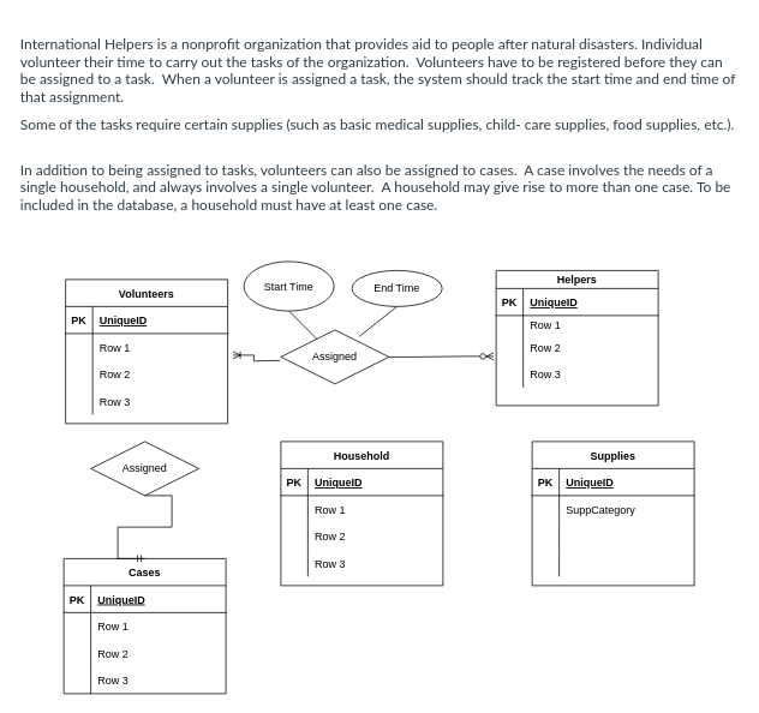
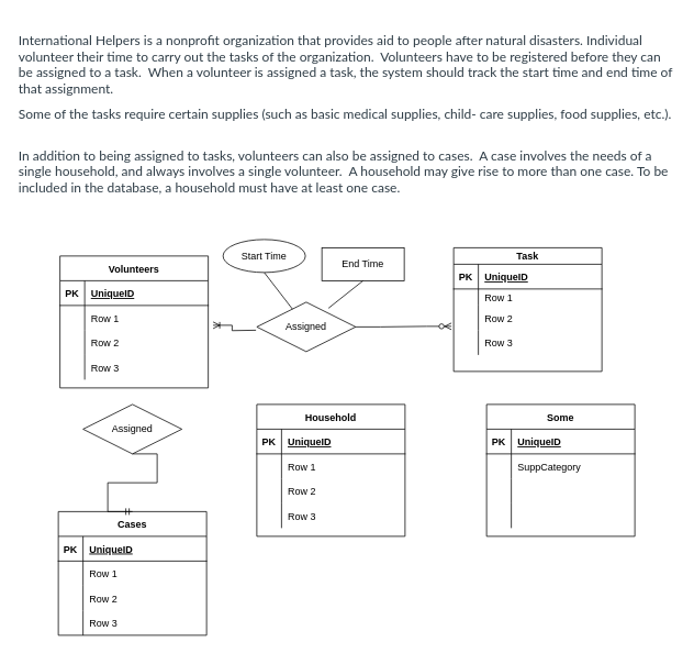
  <mxCell id="0" />
  <mxCell id="1" parent="0" />
  <mxCell id="2" value="&lt;p style=&quot;margin: 12px 0px; color: rgb(45, 59, 69); font-family: &amp;quot;Lato Extended&amp;quot;, Lato, &amp;quot;Helvetica Neue&amp;quot;, Helvetica, Arial, sans-serif; font-size: 16px; font-style: normal; font-variant-ligatures: normal; font-variant-caps: normal; font-weight: 400; letter-spacing: normal; orphans: 2; text-align: start; text-indent: 0px; text-transform: none; widows: 2; word-spacing: 0px; -webkit-text-stroke-width: 0px; background-color: rgb(255, 255, 255); text-decoration-thickness: initial; text-decoration-style: initial; text-decoration-color: initial;&quot;&gt;&lt;span&gt;International Helpers is a nonprofit organization that provides aid to people after natural disasters. Individual volunteer their time to carry out the tasks of the organization. &amp;nbsp;Volunteers have to be registered before&amp;nbsp;they can be assigned to a task. &amp;nbsp;When a volunteer is assigned a task, the system should track the start time and end time of that assignment.&amp;nbsp;&lt;/span&gt;&lt;/p&gt;&lt;p style=&quot;margin: 12px 0px; color: rgb(45, 59, 69); font-family: &amp;quot;Lato Extended&amp;quot;, Lato, &amp;quot;Helvetica Neue&amp;quot;, Helvetica, Arial, sans-serif; font-size: 16px; font-style: normal; font-variant-ligatures: normal; font-variant-caps: normal; font-weight: 400; letter-spacing: normal; orphans: 2; text-align: start; text-indent: 0px; text-transform: none; widows: 2; word-spacing: 0px; -webkit-text-stroke-width: 0px; background-color: rgb(255, 255, 255); text-decoration-thickness: initial; text-decoration-style: initial; text-decoration-color: initial;&quot;&gt;&lt;span&gt;Some of the tasks require certain supplies (such as basic medical supplies, child- care supplies, food supplies, etc.). &amp;nbsp;&lt;/span&gt;&lt;/p&gt;&lt;p style=&quot;margin: 12px 0px; color: rgb(45, 59, 69); font-family: &amp;quot;Lato Extended&amp;quot;, Lato, &amp;quot;Helvetica Neue&amp;quot;, Helvetica, Arial, sans-serif; font-size: 16px; font-style: normal; font-variant-ligatures: normal; font-variant-caps: normal; font-weight: 400; letter-spacing: normal; orphans: 2; text-align: start; text-indent: 0px; text-transform: none; widows: 2; word-spacing: 0px; -webkit-text-stroke-width: 0px; background-color: rgb(255, 255, 255); text-decoration-thickness: initial; text-decoration-style: initial; text-decoration-color: initial;&quot;&gt;&lt;span&gt;In addition to being assigned to tasks, volunteers can also be assigned to cases. &amp;nbsp;&lt;/span&gt;&lt;span&gt;A case involves the needs of a single household, and always involves a single volunteer. &amp;nbsp;A household may give rise to more than one case. To be included in the database, a household must have at least one case.&lt;/span&gt;&lt;/p&gt;" style="text;whiteSpace=wrap;html=1;" parent="1" vertex="1"><mxGeometry x="20" y="20" width="800" height="110" as="geometry" /></mxCell>
  <mxCell id="3" value="Volunteers" style="shape=table;startSize=30;container=1;collapsible=1;childLayout=tableLayout;fixedRows=1;rowLines=0;fontStyle=1;align=center;resizeLast=1;" parent="1" vertex="1"><mxGeometry x="72" y="310" width="180" height="160" as="geometry" /></mxCell>
  <mxCell id="4" value="" style="shape=tableRow;horizontal=0;startSize=0;swimlaneHead=0;swimlaneBody=0;fillColor=none;collapsible=0;dropTarget=0;points=[[0,0.5],[1,0.5]];portConstraint=eastwest;top=0;left=0;right=0;bottom=1;" parent="3" vertex="1"><mxGeometry y="30" width="180" height="30" as="geometry" /></mxCell>
  <mxCell id="5" value="PK" style="shape=partialRectangle;connectable=0;fillColor=none;top=0;left=0;bottom=0;right=0;fontStyle=1;overflow=hidden;" parent="4" vertex="1"><mxGeometry width="30" height="30" as="geometry"><mxRectangle width="30" height="30" as="alternateBounds" /></mxGeometry></mxCell>
  <mxCell id="6" value="UniqueID" style="shape=partialRectangle;connectable=0;fillColor=none;top=0;left=0;bottom=0;right=0;align=left;spacingLeft=6;fontStyle=5;overflow=hidden;" parent="4" vertex="1"><mxGeometry x="30" width="150" height="30" as="geometry"><mxRectangle width="150" height="30" as="alternateBounds" /></mxGeometry></mxCell>
  <mxCell id="7" value="" style="shape=tableRow;horizontal=0;startSize=0;swimlaneHead=0;swimlaneBody=0;fillColor=none;collapsible=0;dropTarget=0;points=[[0,0.5],[1,0.5]];portConstraint=eastwest;top=0;left=0;right=0;bottom=0;" parent="3" vertex="1"><mxGeometry y="60" width="180" height="30" as="geometry" /></mxCell>
  <mxCell id="8" value="" style="shape=partialRectangle;connectable=0;fillColor=none;top=0;left=0;bottom=0;right=0;editable=1;overflow=hidden;" parent="7" vertex="1"><mxGeometry width="30" height="30" as="geometry"><mxRectangle width="30" height="30" as="alternateBounds" /></mxGeometry></mxCell>
  <mxCell id="9" value="Row 1" style="shape=partialRectangle;connectable=0;fillColor=none;top=0;left=0;bottom=0;right=0;align=left;spacingLeft=6;overflow=hidden;" parent="7" vertex="1"><mxGeometry x="30" width="150" height="30" as="geometry"><mxRectangle width="150" height="30" as="alternateBounds" /></mxGeometry></mxCell>
  <mxCell id="10" value="" style="shape=tableRow;horizontal=0;startSize=0;swimlaneHead=0;swimlaneBody=0;fillColor=none;collapsible=0;dropTarget=0;points=[[0,0.5],[1,0.5]];portConstraint=eastwest;top=0;left=0;right=0;bottom=0;" parent="3" vertex="1"><mxGeometry y="90" width="180" height="30" as="geometry" /></mxCell>
  <mxCell id="11" value="" style="shape=partialRectangle;connectable=0;fillColor=none;top=0;left=0;bottom=0;right=0;editable=1;overflow=hidden;" parent="10" vertex="1"><mxGeometry width="30" height="30" as="geometry"><mxRectangle width="30" height="30" as="alternateBounds" /></mxGeometry></mxCell>
  <mxCell id="12" value="Row 2" style="shape=partialRectangle;connectable=0;fillColor=none;top=0;left=0;bottom=0;right=0;align=left;spacingLeft=6;overflow=hidden;" parent="10" vertex="1"><mxGeometry x="30" width="150" height="30" as="geometry"><mxRectangle width="150" height="30" as="alternateBounds" /></mxGeometry></mxCell>
  <mxCell id="13" value="" style="shape=tableRow;horizontal=0;startSize=0;swimlaneHead=0;swimlaneBody=0;fillColor=none;collapsible=0;dropTarget=0;points=[[0,0.5],[1,0.5]];portConstraint=eastwest;top=0;left=0;right=0;bottom=0;" parent="3" vertex="1"><mxGeometry y="120" width="180" height="30" as="geometry" /></mxCell>
  <mxCell id="14" value="" style="shape=partialRectangle;connectable=0;fillColor=none;top=0;left=0;bottom=0;right=0;editable=1;overflow=hidden;" parent="13" vertex="1"><mxGeometry width="30" height="30" as="geometry"><mxRectangle width="30" height="30" as="alternateBounds" /></mxGeometry></mxCell>
  <mxCell id="15" value="Row 3" style="shape=partialRectangle;connectable=0;fillColor=none;top=0;left=0;bottom=0;right=0;align=left;spacingLeft=6;overflow=hidden;" parent="13" vertex="1"><mxGeometry x="30" width="150" height="30" as="geometry"><mxRectangle width="150" height="30" as="alternateBounds" /></mxGeometry></mxCell>
- <mxCell id="16" value="Helpers" style="shape=table;startSize=20;container=1;collapsible=1;childLayout=tableLayout;fixedRows=1;rowLines=0;fontStyle=1;align=center;resizeLast=1;" parent="1" vertex="1"><mxGeometry x="550" y="300" width="180" height="150" as="geometry" /></mxCell>
+ <mxCell id="16" value="Task" style="shape=table;startSize=20;container=1;collapsible=1;childLayout=tableLayout;fixedRows=1;rowLines=0;fontStyle=1;align=center;resizeLast=1;" parent="1" vertex="1"><mxGeometry x="550" y="300" width="180" height="150" as="geometry" /></mxCell>
  <mxCell id="17" value="" style="shape=tableRow;horizontal=0;startSize=0;swimlaneHead=0;swimlaneBody=0;fillColor=none;collapsible=0;dropTarget=0;points=[[0,0.5],[1,0.5]];portConstraint=eastwest;top=0;left=0;right=0;bottom=1;" parent="16" vertex="1"><mxGeometry y="20" width="180" height="30" as="geometry" /></mxCell>
  <mxCell id="18" value="PK" style="shape=partialRectangle;connectable=0;fillColor=none;top=0;left=0;bottom=0;right=0;fontStyle=1;overflow=hidden;" parent="17" vertex="1"><mxGeometry width="30" height="30" as="geometry"><mxRectangle width="30" height="30" as="alternateBounds" /></mxGeometry></mxCell>
  <mxCell id="19" value="UniqueID" style="shape=partialRectangle;connectable=0;fillColor=none;top=0;left=0;bottom=0;right=0;align=left;spacingLeft=6;fontStyle=5;overflow=hidden;" parent="17" vertex="1"><mxGeometry x="30" width="150" height="30" as="geometry"><mxRectangle width="150" height="30" as="alternateBounds" /></mxGeometry></mxCell>
  <mxCell id="20" value="" style="shape=tableRow;horizontal=0;startSize=0;swimlaneHead=0;swimlaneBody=0;fillColor=none;collapsible=0;dropTarget=0;points=[[0,0.5],[1,0.5]];portConstraint=eastwest;top=0;left=0;right=0;bottom=0;" parent="16" vertex="1"><mxGeometry y="50" width="180" height="20" as="geometry" /></mxCell>
  <mxCell id="21" value="" style="shape=partialRectangle;connectable=0;fillColor=none;top=0;left=0;bottom=0;right=0;editable=1;overflow=hidden;" parent="20" vertex="1"><mxGeometry width="30" height="20" as="geometry"><mxRectangle width="30" height="20" as="alternateBounds" /></mxGeometry></mxCell>
  <mxCell id="22" value="Row 1" style="shape=partialRectangle;connectable=0;fillColor=none;top=0;left=0;bottom=0;right=0;align=left;spacingLeft=6;overflow=hidden;" parent="20" vertex="1"><mxGeometry x="30" width="150" height="20" as="geometry"><mxRectangle width="150" height="20" as="alternateBounds" /></mxGeometry></mxCell>
  <mxCell id="23" value="" style="shape=tableRow;horizontal=0;startSize=0;swimlaneHead=0;swimlaneBody=0;fillColor=none;collapsible=0;dropTarget=0;points=[[0,0.5],[1,0.5]];portConstraint=eastwest;top=0;left=0;right=0;bottom=0;" parent="16" vertex="1"><mxGeometry y="70" width="180" height="30" as="geometry" /></mxCell>
  <mxCell id="24" value="" style="shape=partialRectangle;connectable=0;fillColor=none;top=0;left=0;bottom=0;right=0;editable=1;overflow=hidden;" parent="23" vertex="1"><mxGeometry width="30" height="30" as="geometry"><mxRectangle width="30" height="30" as="alternateBounds" /></mxGeometry></mxCell>
  <mxCell id="25" value="Row 2" style="shape=partialRectangle;connectable=0;fillColor=none;top=0;left=0;bottom=0;right=0;align=left;spacingLeft=6;overflow=hidden;" parent="23" vertex="1"><mxGeometry x="30" width="150" height="30" as="geometry"><mxRectangle width="150" height="30" as="alternateBounds" /></mxGeometry></mxCell>
  <mxCell id="26" value="" style="shape=tableRow;horizontal=0;startSize=0;swimlaneHead=0;swimlaneBody=0;fillColor=none;collapsible=0;dropTarget=0;points=[[0,0.5],[1,0.5]];portConstraint=eastwest;top=0;left=0;right=0;bottom=0;" parent="16" vertex="1"><mxGeometry y="100" width="180" height="30" as="geometry" /></mxCell>
  <mxCell id="27" value="" style="shape=partialRectangle;connectable=0;fillColor=none;top=0;left=0;bottom=0;right=0;editable=1;overflow=hidden;" parent="26" vertex="1"><mxGeometry width="30" height="30" as="geometry"><mxRectangle width="30" height="30" as="alternateBounds" /></mxGeometry></mxCell>
  <mxCell id="28" value="Row 3" style="shape=partialRectangle;connectable=0;fillColor=none;top=0;left=0;bottom=0;right=0;align=left;spacingLeft=6;overflow=hidden;" parent="26" vertex="1"><mxGeometry x="30" width="150" height="30" as="geometry"><mxRectangle width="150" height="30" as="alternateBounds" /></mxGeometry></mxCell>
  <mxCell id="29" value="Assigned" style="shape=rhombus;perimeter=rhombusPerimeter;whiteSpace=wrap;html=1;align=center;" parent="1" vertex="1"><mxGeometry x="311" y="366" width="120" height="60" as="geometry" /></mxCell>
- <mxCell id="30" value="Start Time" style="ellipse;whiteSpace=wrap;html=1;align=center;" parent="1" vertex="1"><mxGeometry x="270" y="290" width="100" height="55" as="geometry" /></mxCell>
- <mxCell id="31" value="End Time" style="ellipse;whiteSpace=wrap;html=1;align=center;" parent="1" vertex="1"><mxGeometry x="390" y="300" width="100" height="40" as="geometry" /></mxCell>
+ <mxCell id="30" value="Start Time" style="ellipse;whiteSpace=wrap;html=1;align=center;" parent="1" vertex="1"><mxGeometry x="270" y="290" width="100" height="40" as="geometry" /></mxCell>
+ <mxCell id="31" value="End Time" style="whiteSpace=wrap;html=1;align=center;rounded=0;" parent="1" vertex="1"><mxGeometry x="390" y="300" width="100" height="40" as="geometry" /></mxCell>
  <mxCell id="32" value="" style="endArrow=none;html=1;rounded=0;exitX=0.5;exitY=1;exitDx=0;exitDy=0;" parent="1" source="30" target="29" edge="1"><mxGeometry relative="1" as="geometry"><mxPoint x="280" y="350" as="sourcePoint" /><mxPoint x="440" y="350" as="targetPoint" /></mxGeometry></mxCell>
  <mxCell id="33" value="" style="endArrow=none;html=1;rounded=0;exitX=0.5;exitY=1;exitDx=0;exitDy=0;entryX=0.725;entryY=0.122;entryDx=0;entryDy=0;entryPerimeter=0;" parent="1" source="31" target="29" edge="1"><mxGeometry relative="1" as="geometry"><mxPoint x="410" y="360" as="sourcePoint" /><mxPoint x="570" y="360" as="targetPoint" /></mxGeometry></mxCell>
- <mxCell id="34" value="Supplies" style="shape=table;startSize=30;container=1;collapsible=1;childLayout=tableLayout;fixedRows=1;rowLines=0;fontStyle=1;align=center;resizeLast=1;" parent="1" vertex="1"><mxGeometry x="590" y="490" width="180" height="160" as="geometry" /></mxCell>
+ <mxCell id="34" value="Some" style="shape=table;startSize=30;container=1;collapsible=1;childLayout=tableLayout;fixedRows=1;rowLines=0;fontStyle=1;align=center;resizeLast=1;" parent="1" vertex="1"><mxGeometry x="590" y="490" width="180" height="160" as="geometry" /></mxCell>
  <mxCell id="35" value="" style="shape=tableRow;horizontal=0;startSize=0;swimlaneHead=0;swimlaneBody=0;fillColor=none;collapsible=0;dropTarget=0;points=[[0,0.5],[1,0.5]];portConstraint=eastwest;top=0;left=0;right=0;bottom=1;" parent="34" vertex="1"><mxGeometry y="30" width="180" height="30" as="geometry" /></mxCell>
  <mxCell id="36" value="PK" style="shape=partialRectangle;connectable=0;fillColor=none;top=0;left=0;bottom=0;right=0;fontStyle=1;overflow=hidden;" parent="35" vertex="1"><mxGeometry width="30" height="30" as="geometry"><mxRectangle width="30" height="30" as="alternateBounds" /></mxGeometry></mxCell>
  <mxCell id="37" value="UniqueID" style="shape=partialRectangle;connectable=0;fillColor=none;top=0;left=0;bottom=0;right=0;align=left;spacingLeft=6;fontStyle=5;overflow=hidden;" parent="35" vertex="1"><mxGeometry x="30" width="150" height="30" as="geometry"><mxRectangle width="150" height="30" as="alternateBounds" /></mxGeometry></mxCell>
  <mxCell id="38" value="" style="shape=tableRow;horizontal=0;startSize=0;swimlaneHead=0;swimlaneBody=0;fillColor=none;collapsible=0;dropTarget=0;points=[[0,0.5],[1,0.5]];portConstraint=eastwest;top=0;left=0;right=0;bottom=0;" parent="34" vertex="1"><mxGeometry y="60" width="180" height="30" as="geometry" /></mxCell>
  <mxCell id="39" value="" style="shape=partialRectangle;connectable=0;fillColor=none;top=0;left=0;bottom=0;right=0;editable=1;overflow=hidden;" parent="38" vertex="1"><mxGeometry width="30" height="30" as="geometry"><mxRectangle width="30" height="30" as="alternateBounds" /></mxGeometry></mxCell>
  <mxCell id="40" value="SuppCategory" style="shape=partialRectangle;connectable=0;fillColor=none;top=0;left=0;bottom=0;right=0;align=left;spacingLeft=6;overflow=hidden;" parent="38" vertex="1"><mxGeometry x="30" width="150" height="30" as="geometry"><mxRectangle width="150" height="30" as="alternateBounds" /></mxGeometry></mxCell>
  <mxCell id="41" value="" style="shape=tableRow;horizontal=0;startSize=0;swimlaneHead=0;swimlaneBody=0;fillColor=none;collapsible=0;dropTarget=0;points=[[0,0.5],[1,0.5]];portConstraint=eastwest;top=0;left=0;right=0;bottom=0;" parent="34" vertex="1"><mxGeometry y="90" width="180" height="30" as="geometry" /></mxCell>
  <mxCell id="42" value="" style="shape=partialRectangle;connectable=0;fillColor=none;top=0;left=0;bottom=0;right=0;editable=1;overflow=hidden;" parent="41" vertex="1"><mxGeometry width="30" height="30" as="geometry"><mxRectangle width="30" height="30" as="alternateBounds" /></mxGeometry></mxCell>
  <mxCell id="43" value="" style="shape=partialRectangle;connectable=0;fillColor=none;top=0;left=0;bottom=0;right=0;align=left;spacingLeft=6;overflow=hidden;" parent="41" vertex="1"><mxGeometry x="30" width="150" height="30" as="geometry"><mxRectangle width="150" height="30" as="alternateBounds" /></mxGeometry></mxCell>
  <mxCell id="44" value="" style="shape=tableRow;horizontal=0;startSize=0;swimlaneHead=0;swimlaneBody=0;fillColor=none;collapsible=0;dropTarget=0;points=[[0,0.5],[1,0.5]];portConstraint=eastwest;top=0;left=0;right=0;bottom=0;" parent="34" vertex="1"><mxGeometry y="120" width="180" height="30" as="geometry" /></mxCell>
  <mxCell id="45" value="" style="shape=partialRectangle;connectable=0;fillColor=none;top=0;left=0;bottom=0;right=0;editable=1;overflow=hidden;" parent="44" vertex="1"><mxGeometry width="30" height="30" as="geometry"><mxRectangle width="30" height="30" as="alternateBounds" /></mxGeometry></mxCell>
  <mxCell id="46" value="" style="shape=partialRectangle;connectable=0;fillColor=none;top=0;left=0;bottom=0;right=0;align=left;spacingLeft=6;overflow=hidden;" parent="44" vertex="1"><mxGeometry x="30" width="150" height="30" as="geometry"><mxRectangle width="150" height="30" as="alternateBounds" /></mxGeometry></mxCell>
  <mxCell id="47" value="" style="edgeStyle=entityRelationEdgeStyle;fontSize=12;html=1;endArrow=ERzeroToMany;endFill=1;rounded=0;exitX=1;exitY=0.5;exitDx=0;exitDy=0;entryX=-0.015;entryY=-0.156;entryDx=0;entryDy=0;entryPerimeter=0;" parent="1" source="29" target="26" edge="1"><mxGeometry width="100" height="100" relative="1" as="geometry"><mxPoint x="420" y="480" as="sourcePoint" /><mxPoint x="520" y="380" as="targetPoint" /></mxGeometry></mxCell>
  <mxCell id="48" value="" style="edgeStyle=orthogonalEdgeStyle;fontSize=12;html=1;endArrow=ERoneToMany;rounded=0;entryX=1.033;entryY=-0.2;entryDx=0;entryDy=0;entryPerimeter=0;" parent="1" target="10" edge="1"><mxGeometry width="100" height="100" relative="1" as="geometry"><mxPoint x="310" y="400" as="sourcePoint" /><mxPoint x="370" y="380" as="targetPoint" /></mxGeometry></mxCell>
  <mxCell id="49" value="Cases" style="shape=table;startSize=30;container=1;collapsible=1;childLayout=tableLayout;fixedRows=1;rowLines=0;fontStyle=1;align=center;resizeLast=1;" parent="1" vertex="1"><mxGeometry x="70" y="620" width="180" height="150" as="geometry" /></mxCell>
  <mxCell id="50" value="" style="shape=tableRow;horizontal=0;startSize=0;swimlaneHead=0;swimlaneBody=0;fillColor=none;collapsible=0;dropTarget=0;points=[[0,0.5],[1,0.5]];portConstraint=eastwest;top=0;left=0;right=0;bottom=1;" parent="49" vertex="1"><mxGeometry y="30" width="180" height="30" as="geometry" /></mxCell>
  <mxCell id="51" value="PK" style="shape=partialRectangle;connectable=0;fillColor=none;top=0;left=0;bottom=0;right=0;fontStyle=1;overflow=hidden;" parent="50" vertex="1"><mxGeometry width="30" height="30" as="geometry"><mxRectangle width="30" height="30" as="alternateBounds" /></mxGeometry></mxCell>
  <mxCell id="52" value="UniqueID" style="shape=partialRectangle;connectable=0;fillColor=none;top=0;left=0;bottom=0;right=0;align=left;spacingLeft=6;fontStyle=5;overflow=hidden;" parent="50" vertex="1"><mxGeometry x="30" width="150" height="30" as="geometry"><mxRectangle width="150" height="30" as="alternateBounds" /></mxGeometry></mxCell>
  <mxCell id="53" value="" style="shape=tableRow;horizontal=0;startSize=0;swimlaneHead=0;swimlaneBody=0;fillColor=none;collapsible=0;dropTarget=0;points=[[0,0.5],[1,0.5]];portConstraint=eastwest;top=0;left=0;right=0;bottom=0;" parent="49" vertex="1"><mxGeometry y="60" width="180" height="30" as="geometry" /></mxCell>
  <mxCell id="54" value="" style="shape=partialRectangle;connectable=0;fillColor=none;top=0;left=0;bottom=0;right=0;editable=1;overflow=hidden;" parent="53" vertex="1"><mxGeometry width="30" height="30" as="geometry"><mxRectangle width="30" height="30" as="alternateBounds" /></mxGeometry></mxCell>
  <mxCell id="55" value="Row 1" style="shape=partialRectangle;connectable=0;fillColor=none;top=0;left=0;bottom=0;right=0;align=left;spacingLeft=6;overflow=hidden;" parent="53" vertex="1"><mxGeometry x="30" width="150" height="30" as="geometry"><mxRectangle width="150" height="30" as="alternateBounds" /></mxGeometry></mxCell>
  <mxCell id="56" value="" style="shape=tableRow;horizontal=0;startSize=0;swimlaneHead=0;swimlaneBody=0;fillColor=none;collapsible=0;dropTarget=0;points=[[0,0.5],[1,0.5]];portConstraint=eastwest;top=0;left=0;right=0;bottom=0;" parent="49" vertex="1"><mxGeometry y="90" width="180" height="30" as="geometry" /></mxCell>
  <mxCell id="57" value="" style="shape=partialRectangle;connectable=0;fillColor=none;top=0;left=0;bottom=0;right=0;editable=1;overflow=hidden;" parent="56" vertex="1"><mxGeometry width="30" height="30" as="geometry"><mxRectangle width="30" height="30" as="alternateBounds" /></mxGeometry></mxCell>
  <mxCell id="58" value="Row 2" style="shape=partialRectangle;connectable=0;fillColor=none;top=0;left=0;bottom=0;right=0;align=left;spacingLeft=6;overflow=hidden;" parent="56" vertex="1"><mxGeometry x="30" width="150" height="30" as="geometry"><mxRectangle width="150" height="30" as="alternateBounds" /></mxGeometry></mxCell>
  <mxCell id="59" value="" style="shape=tableRow;horizontal=0;startSize=0;swimlaneHead=0;swimlaneBody=0;fillColor=none;collapsible=0;dropTarget=0;points=[[0,0.5],[1,0.5]];portConstraint=eastwest;top=0;left=0;right=0;bottom=0;" parent="49" vertex="1"><mxGeometry y="120" width="180" height="30" as="geometry" /></mxCell>
  <mxCell id="60" value="" style="shape=partialRectangle;connectable=0;fillColor=none;top=0;left=0;bottom=0;right=0;editable=1;overflow=hidden;" parent="59" vertex="1"><mxGeometry width="30" height="30" as="geometry"><mxRectangle width="30" height="30" as="alternateBounds" /></mxGeometry></mxCell>
  <mxCell id="61" value="Row 3" style="shape=partialRectangle;connectable=0;fillColor=none;top=0;left=0;bottom=0;right=0;align=left;spacingLeft=6;overflow=hidden;" parent="59" vertex="1"><mxGeometry x="30" width="150" height="30" as="geometry"><mxRectangle width="150" height="30" as="alternateBounds" /></mxGeometry></mxCell>
  <mxCell id="62" value="Assigned" style="shape=rhombus;perimeter=rhombusPerimeter;whiteSpace=wrap;html=1;align=center;" parent="1" vertex="1"><mxGeometry x="100" y="490" width="120" height="60" as="geometry" /></mxCell>
  <mxCell id="63" value="" style="edgeStyle=entityRelationEdgeStyle;fontSize=12;html=1;endArrow=ERmandOne;rounded=0;exitX=0.5;exitY=1;exitDx=0;exitDy=0;" parent="1" source="62" edge="1"><mxGeometry width="100" height="100" relative="1" as="geometry"><mxPoint x="230" y="640" as="sourcePoint" /><mxPoint x="160" y="620" as="targetPoint" /></mxGeometry></mxCell>
  <mxCell id="64" value="Household" style="shape=table;startSize=30;container=1;collapsible=1;childLayout=tableLayout;fixedRows=1;rowLines=0;fontStyle=1;align=center;resizeLast=1;" parent="1" vertex="1"><mxGeometry x="311" y="490" width="180" height="160" as="geometry" /></mxCell>
  <mxCell id="65" value="" style="shape=tableRow;horizontal=0;startSize=0;swimlaneHead=0;swimlaneBody=0;fillColor=none;collapsible=0;dropTarget=0;points=[[0,0.5],[1,0.5]];portConstraint=eastwest;top=0;left=0;right=0;bottom=1;" parent="64" vertex="1"><mxGeometry y="30" width="180" height="30" as="geometry" /></mxCell>
  <mxCell id="66" value="PK" style="shape=partialRectangle;connectable=0;fillColor=none;top=0;left=0;bottom=0;right=0;fontStyle=1;overflow=hidden;" parent="65" vertex="1"><mxGeometry width="30" height="30" as="geometry"><mxRectangle width="30" height="30" as="alternateBounds" /></mxGeometry></mxCell>
  <mxCell id="67" value="UniqueID" style="shape=partialRectangle;connectable=0;fillColor=none;top=0;left=0;bottom=0;right=0;align=left;spacingLeft=6;fontStyle=5;overflow=hidden;" parent="65" vertex="1"><mxGeometry x="30" width="150" height="30" as="geometry"><mxRectangle width="150" height="30" as="alternateBounds" /></mxGeometry></mxCell>
  <mxCell id="68" value="" style="shape=tableRow;horizontal=0;startSize=0;swimlaneHead=0;swimlaneBody=0;fillColor=none;collapsible=0;dropTarget=0;points=[[0,0.5],[1,0.5]];portConstraint=eastwest;top=0;left=0;right=0;bottom=0;" parent="64" vertex="1"><mxGeometry y="60" width="180" height="30" as="geometry" /></mxCell>
  <mxCell id="69" value="" style="shape=partialRectangle;connectable=0;fillColor=none;top=0;left=0;bottom=0;right=0;editable=1;overflow=hidden;" parent="68" vertex="1"><mxGeometry width="30" height="30" as="geometry"><mxRectangle width="30" height="30" as="alternateBounds" /></mxGeometry></mxCell>
  <mxCell id="70" value="Row 1" style="shape=partialRectangle;connectable=0;fillColor=none;top=0;left=0;bottom=0;right=0;align=left;spacingLeft=6;overflow=hidden;" parent="68" vertex="1"><mxGeometry x="30" width="150" height="30" as="geometry"><mxRectangle width="150" height="30" as="alternateBounds" /></mxGeometry></mxCell>
  <mxCell id="71" value="" style="shape=tableRow;horizontal=0;startSize=0;swimlaneHead=0;swimlaneBody=0;fillColor=none;collapsible=0;dropTarget=0;points=[[0,0.5],[1,0.5]];portConstraint=eastwest;top=0;left=0;right=0;bottom=0;" parent="64" vertex="1"><mxGeometry y="90" width="180" height="30" as="geometry" /></mxCell>
  <mxCell id="72" value="" style="shape=partialRectangle;connectable=0;fillColor=none;top=0;left=0;bottom=0;right=0;editable=1;overflow=hidden;" parent="71" vertex="1"><mxGeometry width="30" height="30" as="geometry"><mxRectangle width="30" height="30" as="alternateBounds" /></mxGeometry></mxCell>
  <mxCell id="73" value="Row 2" style="shape=partialRectangle;connectable=0;fillColor=none;top=0;left=0;bottom=0;right=0;align=left;spacingLeft=6;overflow=hidden;" parent="71" vertex="1"><mxGeometry x="30" width="150" height="30" as="geometry"><mxRectangle width="150" height="30" as="alternateBounds" /></mxGeometry></mxCell>
  <mxCell id="74" value="" style="shape=tableRow;horizontal=0;startSize=0;swimlaneHead=0;swimlaneBody=0;fillColor=none;collapsible=0;dropTarget=0;points=[[0,0.5],[1,0.5]];portConstraint=eastwest;top=0;left=0;right=0;bottom=0;" parent="64" vertex="1"><mxGeometry y="120" width="180" height="30" as="geometry" /></mxCell>
  <mxCell id="75" value="" style="shape=partialRectangle;connectable=0;fillColor=none;top=0;left=0;bottom=0;right=0;editable=1;overflow=hidden;" parent="74" vertex="1"><mxGeometry width="30" height="30" as="geometry"><mxRectangle width="30" height="30" as="alternateBounds" /></mxGeometry></mxCell>
  <mxCell id="76" value="Row 3" style="shape=partialRectangle;connectable=0;fillColor=none;top=0;left=0;bottom=0;right=0;align=left;spacingLeft=6;overflow=hidden;" parent="74" vertex="1"><mxGeometry x="30" width="150" height="30" as="geometry"><mxRectangle width="150" height="30" as="alternateBounds" /></mxGeometry></mxCell>
